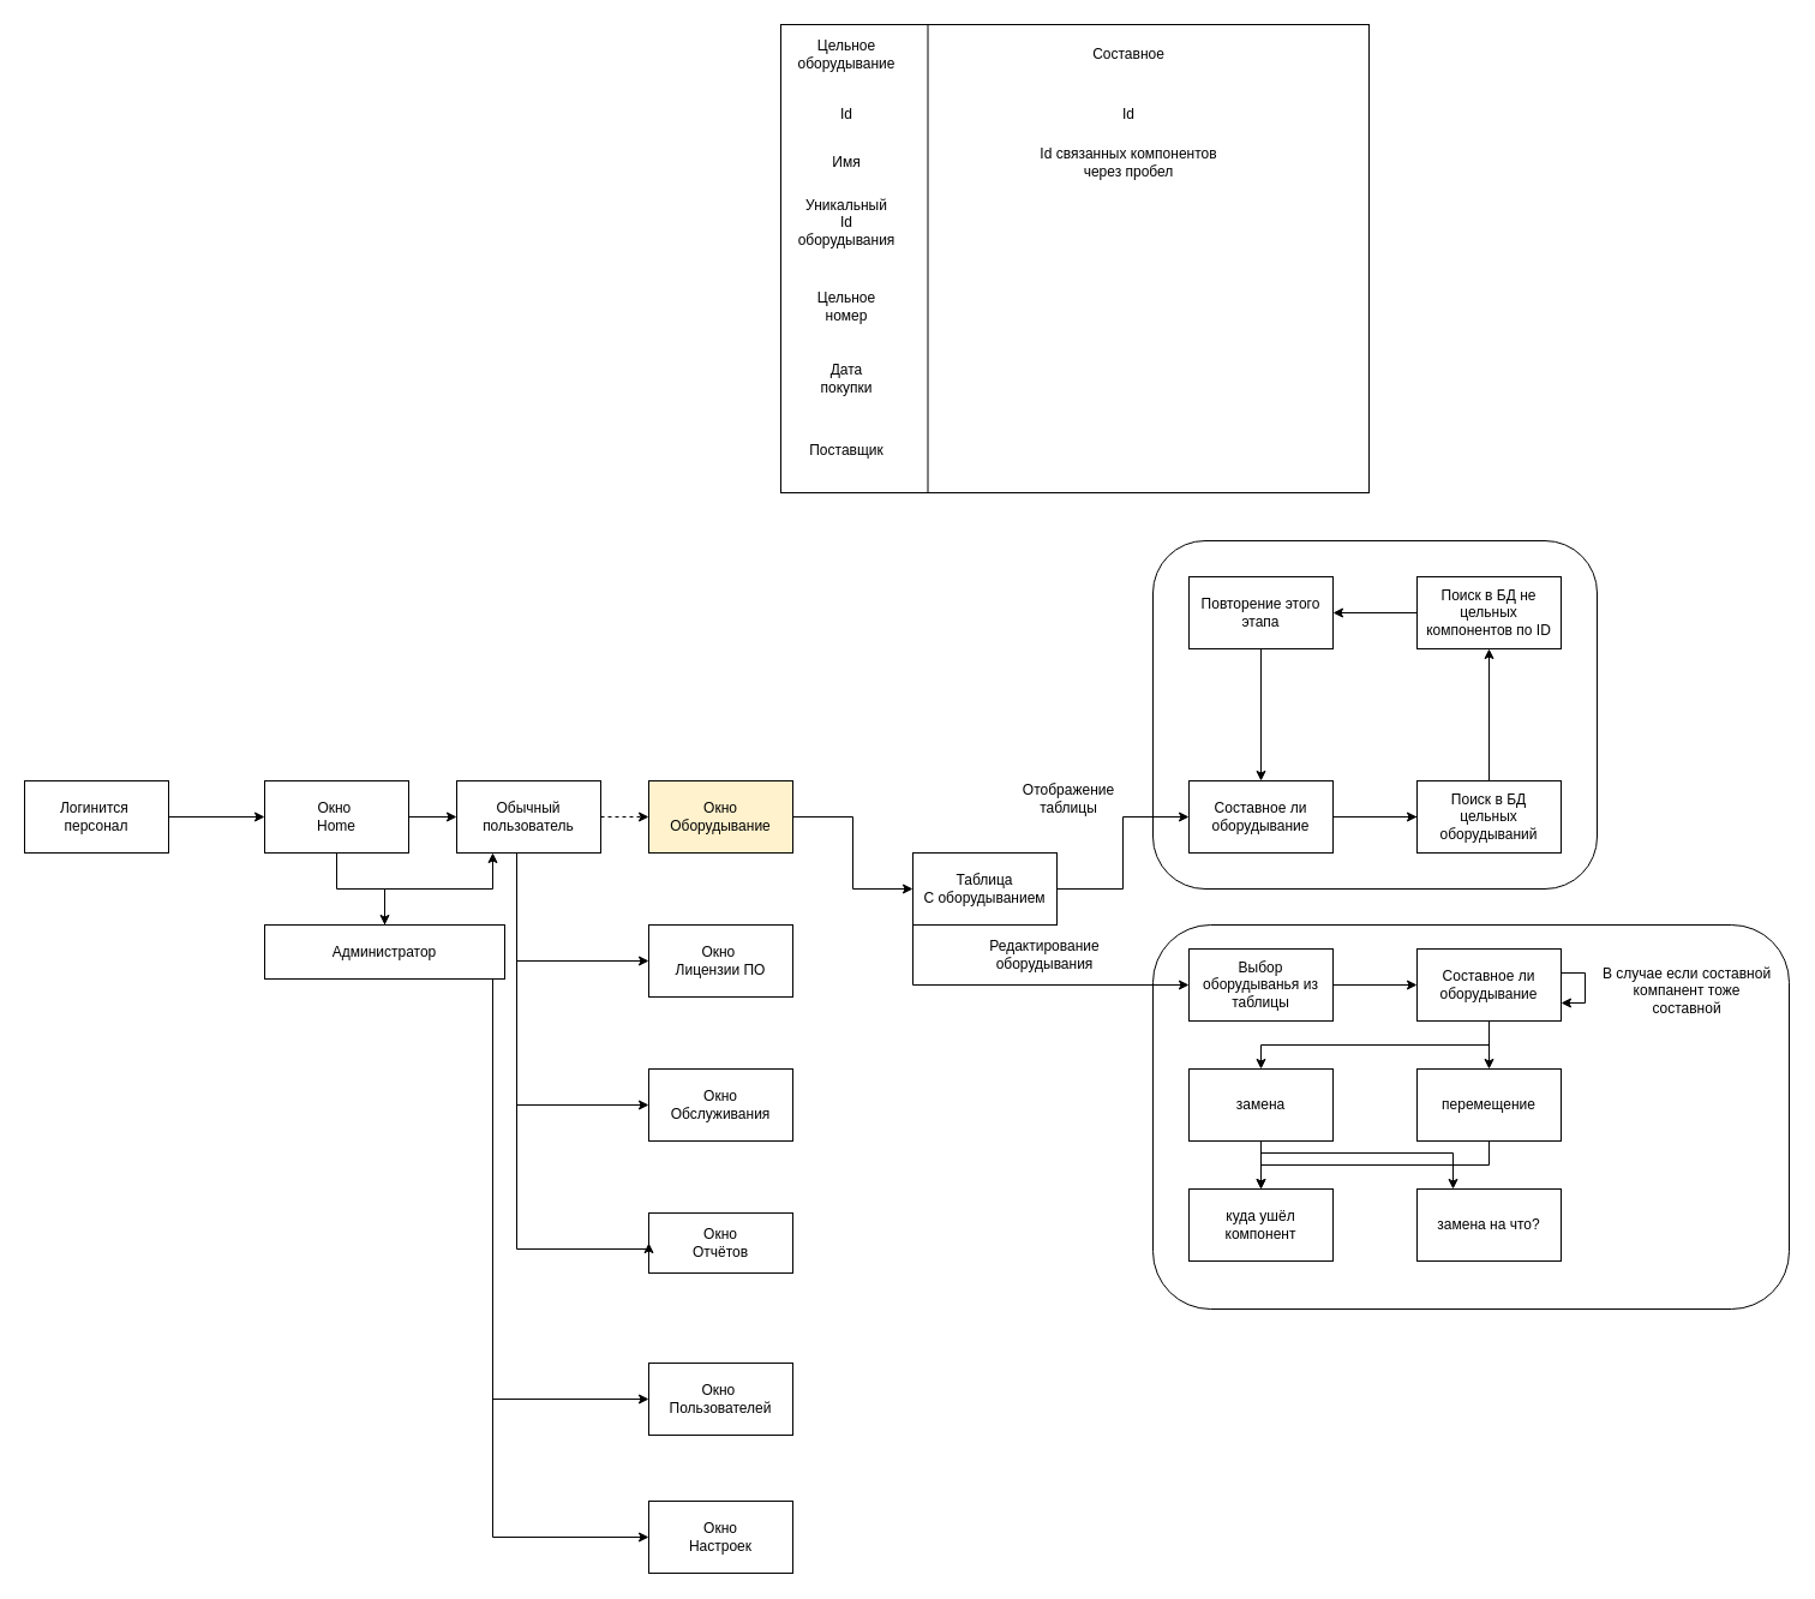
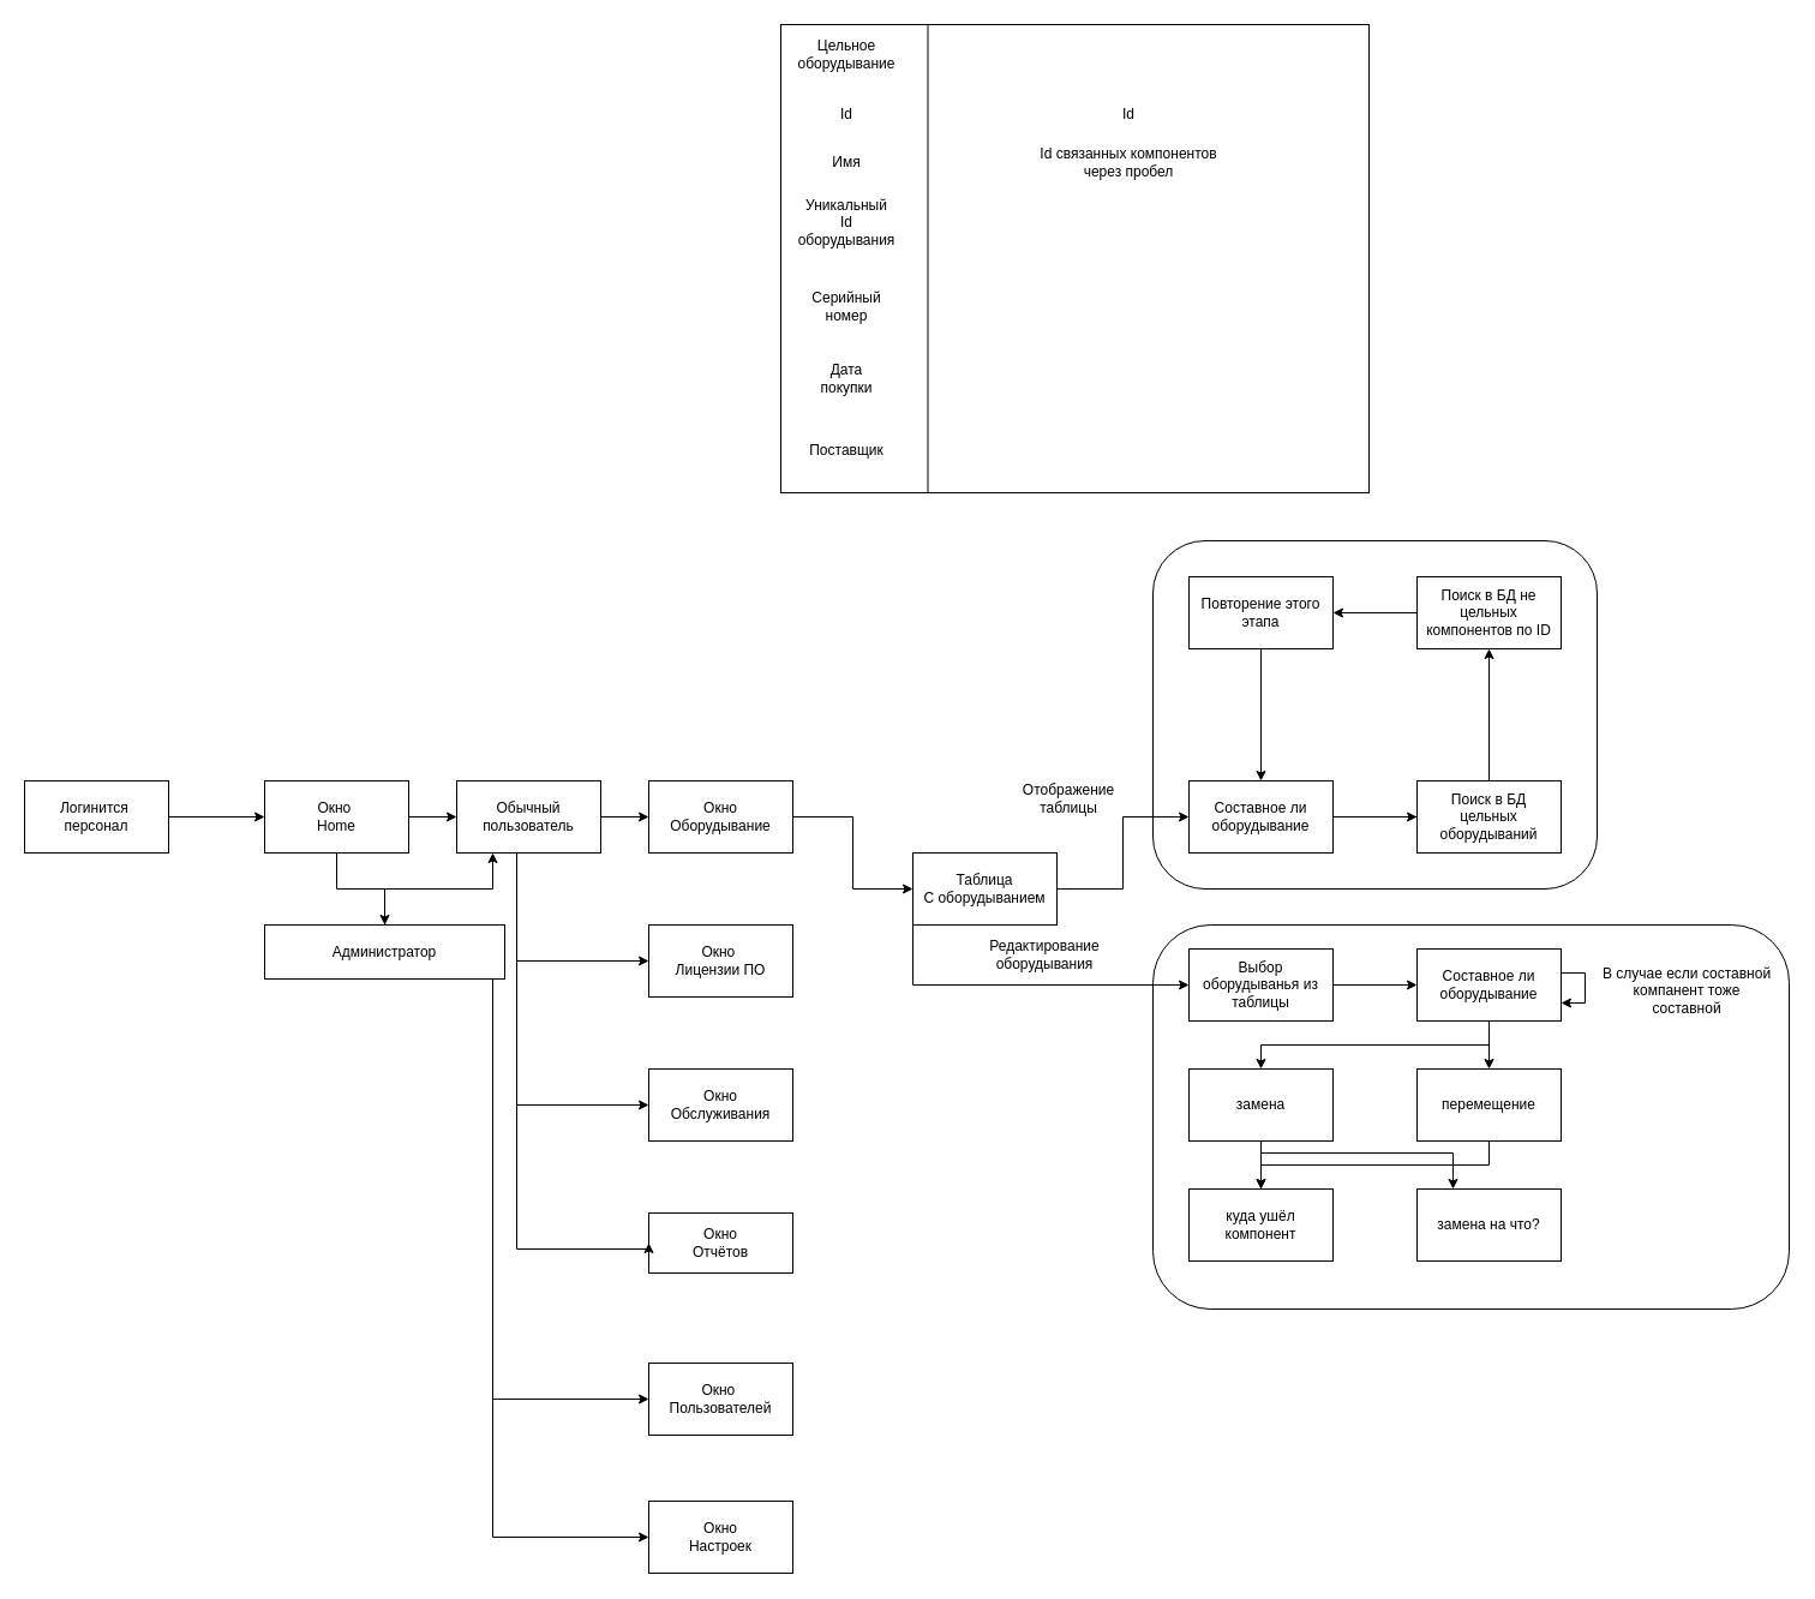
  <mxCell id="0" />
  <mxCell id="1" parent="0" />
  <mxCell id="2" value="" style="rounded=1;whiteSpace=wrap;html=1;" vertex="1" parent="1"><mxGeometry x="960" y="770" width="530" height="320" as="geometry" /></mxCell>
  <mxCell id="3" value="" style="rounded=1;whiteSpace=wrap;html=1;" vertex="1" parent="1"><mxGeometry x="960" y="450" width="370" height="290" as="geometry" /></mxCell>
  <mxCell id="4" style="edgeStyle=orthogonalEdgeStyle;rounded=0;orthogonalLoop=1;jettySize=auto;html=1;entryX=0;entryY=0.5;entryDx=0;entryDy=0;" edge="1" parent="1" source="5" target="8"><mxGeometry relative="1" as="geometry" /></mxCell>
  <mxCell id="5" value="Логинится&amp;nbsp;&lt;div&gt;персонал&lt;/div&gt;" style="rounded=0;whiteSpace=wrap;html=1;" vertex="1" parent="1"><mxGeometry x="20" y="650" width="120" height="60" as="geometry" /></mxCell>
  <mxCell id="6" style="edgeStyle=orthogonalEdgeStyle;rounded=0;orthogonalLoop=1;jettySize=auto;html=1;entryX=0;entryY=0.5;entryDx=0;entryDy=0;" edge="1" parent="1" source="8" target="22"><mxGeometry relative="1" as="geometry" /></mxCell>
  <mxCell id="7" style="edgeStyle=orthogonalEdgeStyle;rounded=0;orthogonalLoop=1;jettySize=auto;html=1;entryX=0.5;entryY=0;entryDx=0;entryDy=0;" edge="1" parent="1" source="8" target="17"><mxGeometry relative="1" as="geometry" /></mxCell>
  <mxCell id="8" value="Окно&amp;nbsp;&lt;div&gt;Home&lt;/div&gt;" style="rounded=0;whiteSpace=wrap;html=1;" vertex="1" parent="1"><mxGeometry x="220" y="650" width="120" height="60" as="geometry" /></mxCell>
  <mxCell id="9" style="edgeStyle=orthogonalEdgeStyle;rounded=0;orthogonalLoop=1;jettySize=auto;html=1;entryX=0;entryY=0.5;entryDx=0;entryDy=0;" edge="1" parent="1" source="10" target="27"><mxGeometry relative="1" as="geometry" /></mxCell>
- <mxCell id="10" value="Окно&lt;br&gt;Оборудывание" style="rounded=0;whiteSpace=wrap;html=1;fillColor=#fff2cc;" vertex="1" parent="1"><mxGeometry x="540" y="650" width="120" height="60" as="geometry" /></mxCell>
+ <mxCell id="10" value="Окно&lt;br&gt;Оборудывание" style="rounded=0;whiteSpace=wrap;html=1;" vertex="1" parent="1"><mxGeometry x="540" y="650" width="120" height="60" as="geometry" /></mxCell>
  <mxCell id="11" value="Окно&amp;nbsp;&lt;div&gt;Лицензии ПО&lt;/div&gt;" style="rounded=0;whiteSpace=wrap;html=1;" vertex="1" parent="1"><mxGeometry x="540" y="770" width="120" height="60" as="geometry" /></mxCell>
  <mxCell id="12" value="Окно&lt;div&gt;Обслуживания&lt;/div&gt;" style="rounded=0;whiteSpace=wrap;html=1;" vertex="1" parent="1"><mxGeometry x="540" y="890" width="120" height="60" as="geometry" /></mxCell>
  <mxCell id="13" value="Окно&lt;br&gt;Отчётов" style="rounded=0;whiteSpace=wrap;html=1;" vertex="1" parent="1"><mxGeometry x="540" y="1010" width="120" height="50" as="geometry" /></mxCell>
  <mxCell id="14" style="edgeStyle=orthogonalEdgeStyle;rounded=0;orthogonalLoop=1;jettySize=auto;html=1;entryX=0.25;entryY=1;entryDx=0;entryDy=0;" edge="1" parent="1" source="17" target="22"><mxGeometry relative="1" as="geometry" /></mxCell>
  <mxCell id="15" style="edgeStyle=orthogonalEdgeStyle;rounded=0;orthogonalLoop=1;jettySize=auto;html=1;entryX=0;entryY=0.5;entryDx=0;entryDy=0;" edge="1" parent="1" source="17" target="23"><mxGeometry relative="1" as="geometry"><Array as="points"><mxPoint x="410" y="800" /><mxPoint x="410" y="1165" /></Array></mxGeometry></mxCell>
  <mxCell id="16" style="edgeStyle=orthogonalEdgeStyle;rounded=0;orthogonalLoop=1;jettySize=auto;html=1;entryX=0;entryY=0.5;entryDx=0;entryDy=0;" edge="1" parent="1" source="17" target="24"><mxGeometry relative="1" as="geometry"><Array as="points"><mxPoint x="410" y="800" /><mxPoint x="410" y="1280" /></Array></mxGeometry></mxCell>
  <mxCell id="17" value="Администратор" style="rounded=0;whiteSpace=wrap;html=1;" vertex="1" parent="1"><mxGeometry x="220" y="770" width="200" height="45" as="geometry" /></mxCell>
- <mxCell id="18" style="edgeStyle=orthogonalEdgeStyle;rounded=0;orthogonalLoop=1;jettySize=auto;html=1;entryX=0;entryY=0.5;entryDx=0;entryDy=0;dashed=1;" edge="1" parent="1" source="22" target="10"><mxGeometry relative="1" as="geometry" /></mxCell>
+ <mxCell id="18" style="edgeStyle=orthogonalEdgeStyle;rounded=0;orthogonalLoop=1;jettySize=auto;html=1;entryX=0;entryY=0.5;entryDx=0;entryDy=0;" edge="1" parent="1" source="22" target="10"><mxGeometry relative="1" as="geometry" /></mxCell>
  <mxCell id="19" style="edgeStyle=orthogonalEdgeStyle;rounded=0;orthogonalLoop=1;jettySize=auto;html=1;entryX=0;entryY=0.5;entryDx=0;entryDy=0;" edge="1" parent="1" source="22" target="11"><mxGeometry relative="1" as="geometry"><Array as="points"><mxPoint x="430" y="800" /></Array></mxGeometry></mxCell>
  <mxCell id="20" style="edgeStyle=orthogonalEdgeStyle;rounded=0;orthogonalLoop=1;jettySize=auto;html=1;entryX=0;entryY=0.5;entryDx=0;entryDy=0;" edge="1" parent="1" source="22" target="12"><mxGeometry relative="1" as="geometry"><Array as="points"><mxPoint x="430" y="920" /></Array></mxGeometry></mxCell>
  <mxCell id="21" style="edgeStyle=orthogonalEdgeStyle;rounded=0;orthogonalLoop=1;jettySize=auto;html=1;entryX=0;entryY=0.5;entryDx=0;entryDy=0;" edge="1" parent="1" source="22" target="13"><mxGeometry relative="1" as="geometry"><Array as="points"><mxPoint x="430" y="1040" /></Array></mxGeometry></mxCell>
  <mxCell id="22" value="Обычный пользователь" style="rounded=0;whiteSpace=wrap;html=1;" vertex="1" parent="1"><mxGeometry x="380" y="650" width="120" height="60" as="geometry" /></mxCell>
  <mxCell id="23" value="Окно&amp;nbsp;&lt;div&gt;Пользователей&lt;/div&gt;" style="rounded=0;whiteSpace=wrap;html=1;" vertex="1" parent="1"><mxGeometry x="540" y="1135" width="120" height="60" as="geometry" /></mxCell>
  <mxCell id="24" value="Окно &lt;br&gt;Настроек" style="rounded=0;whiteSpace=wrap;html=1;" vertex="1" parent="1"><mxGeometry x="540" y="1250" width="120" height="60" as="geometry" /></mxCell>
  <mxCell id="25" style="edgeStyle=orthogonalEdgeStyle;rounded=0;orthogonalLoop=1;jettySize=auto;html=1;" edge="1" parent="1" source="27" target="30"><mxGeometry relative="1" as="geometry" /></mxCell>
  <mxCell id="26" style="edgeStyle=orthogonalEdgeStyle;rounded=0;orthogonalLoop=1;jettySize=auto;html=1;entryX=0;entryY=0.5;entryDx=0;entryDy=0;" edge="1" parent="1" source="27" target="38"><mxGeometry relative="1" as="geometry"><Array as="points"><mxPoint x="760" y="820" /></Array></mxGeometry></mxCell>
  <mxCell id="27" value="Таблица&lt;div&gt;С оборудыванием&lt;/div&gt;" style="rounded=0;whiteSpace=wrap;html=1;" vertex="1" parent="1"><mxGeometry x="760" y="710" width="120" height="60" as="geometry" /></mxCell>
  <mxCell id="28" style="edgeStyle=orthogonalEdgeStyle;rounded=0;orthogonalLoop=1;jettySize=auto;html=1;entryX=0;entryY=0.5;entryDx=0;entryDy=0;" edge="1" parent="1" source="30" target="31"><mxGeometry relative="1" as="geometry" /></mxCell>
  <mxCell id="29" style="edgeStyle=orthogonalEdgeStyle;rounded=0;orthogonalLoop=1;jettySize=auto;html=1;entryX=0.5;entryY=1;entryDx=0;entryDy=0;" edge="1" parent="1" source="30" target="33"><mxGeometry relative="1" as="geometry" /></mxCell>
  <mxCell id="30" value="Составное ли оборудывание" style="rounded=0;whiteSpace=wrap;html=1;" vertex="1" parent="1"><mxGeometry x="990" y="650" width="120" height="60" as="geometry" /></mxCell>
  <mxCell id="31" value="Поиск в БД&lt;div&gt;цельных оборудываний&lt;/div&gt;" style="rounded=0;whiteSpace=wrap;html=1;" vertex="1" parent="1"><mxGeometry x="1180" y="650" width="120" height="60" as="geometry" /></mxCell>
  <mxCell id="32" style="edgeStyle=orthogonalEdgeStyle;rounded=0;orthogonalLoop=1;jettySize=auto;html=1;entryX=1;entryY=0.5;entryDx=0;entryDy=0;" edge="1" parent="1" source="33" target="35"><mxGeometry relative="1" as="geometry" /></mxCell>
  <mxCell id="33" value="Поиск в БД не цельных компонентов по ID" style="rounded=0;whiteSpace=wrap;html=1;" vertex="1" parent="1"><mxGeometry x="1180" y="480" width="120" height="60" as="geometry" /></mxCell>
  <mxCell id="34" style="edgeStyle=orthogonalEdgeStyle;rounded=0;orthogonalLoop=1;jettySize=auto;html=1;entryX=0.5;entryY=0;entryDx=0;entryDy=0;" edge="1" parent="1" source="35" target="30"><mxGeometry relative="1" as="geometry" /></mxCell>
  <mxCell id="35" value="Повторение этого этапа" style="rounded=0;whiteSpace=wrap;html=1;" vertex="1" parent="1"><mxGeometry x="990" y="480" width="120" height="60" as="geometry" /></mxCell>
  <mxCell id="36" value="Отображение таблицы" style="text;html=1;align=center;verticalAlign=middle;whiteSpace=wrap;rounded=0;" vertex="1" parent="1"><mxGeometry x="860" y="650" width="60" height="30" as="geometry" /></mxCell>
  <mxCell id="37" style="edgeStyle=orthogonalEdgeStyle;rounded=0;orthogonalLoop=1;jettySize=auto;html=1;entryX=0;entryY=0.5;entryDx=0;entryDy=0;" edge="1" parent="1" source="38" target="42"><mxGeometry relative="1" as="geometry" /></mxCell>
  <mxCell id="38" value="Выбор оборудыванья из таблицы" style="rounded=0;whiteSpace=wrap;html=1;" vertex="1" parent="1"><mxGeometry x="990" y="790" width="120" height="60" as="geometry" /></mxCell>
  <mxCell id="39" value="Редактирование оборудывания" style="text;html=1;align=center;verticalAlign=middle;whiteSpace=wrap;rounded=0;" vertex="1" parent="1"><mxGeometry x="840" y="780" width="60" height="30" as="geometry" /></mxCell>
  <mxCell id="40" style="edgeStyle=orthogonalEdgeStyle;rounded=0;orthogonalLoop=1;jettySize=auto;html=1;" edge="1" parent="1" source="42" target="44"><mxGeometry relative="1" as="geometry" /></mxCell>
  <mxCell id="41" style="edgeStyle=orthogonalEdgeStyle;rounded=0;orthogonalLoop=1;jettySize=auto;html=1;entryX=0.5;entryY=0;entryDx=0;entryDy=0;" edge="1" parent="1" source="42" target="47"><mxGeometry relative="1" as="geometry"><Array as="points"><mxPoint x="1240" y="870" /><mxPoint x="1050" y="870" /></Array></mxGeometry></mxCell>
  <mxCell id="42" value="Составное ли оборудывание" style="rounded=0;whiteSpace=wrap;html=1;" vertex="1" parent="1"><mxGeometry x="1180" y="790" width="120" height="60" as="geometry" /></mxCell>
  <mxCell id="43" style="edgeStyle=orthogonalEdgeStyle;rounded=0;orthogonalLoop=1;jettySize=auto;html=1;entryX=0.5;entryY=0;entryDx=0;entryDy=0;" edge="1" parent="1" source="44" target="48"><mxGeometry relative="1" as="geometry"><Array as="points"><mxPoint x="1240" y="970" /><mxPoint x="1050" y="970" /></Array></mxGeometry></mxCell>
  <mxCell id="44" value="перемещение" style="rounded=0;whiteSpace=wrap;html=1;" vertex="1" parent="1"><mxGeometry x="1180" y="890" width="120" height="60" as="geometry" /></mxCell>
  <mxCell id="45" style="edgeStyle=orthogonalEdgeStyle;rounded=0;orthogonalLoop=1;jettySize=auto;html=1;entryX=0.5;entryY=0;entryDx=0;entryDy=0;" edge="1" parent="1" source="47" target="48"><mxGeometry relative="1" as="geometry" /></mxCell>
  <mxCell id="46" style="edgeStyle=orthogonalEdgeStyle;rounded=0;orthogonalLoop=1;jettySize=auto;html=1;entryX=0.25;entryY=0;entryDx=0;entryDy=0;" edge="1" parent="1" source="47" target="49"><mxGeometry relative="1" as="geometry"><Array as="points"><mxPoint x="1050" y="960" /><mxPoint x="1210" y="960" /></Array></mxGeometry></mxCell>
  <mxCell id="47" value="замена" style="rounded=0;whiteSpace=wrap;html=1;" vertex="1" parent="1"><mxGeometry x="990" y="890" width="120" height="60" as="geometry" /></mxCell>
  <mxCell id="48" value="куда ушёл компонент" style="rounded=0;whiteSpace=wrap;html=1;" vertex="1" parent="1"><mxGeometry x="990" y="990" width="120" height="60" as="geometry" /></mxCell>
  <mxCell id="49" value="замена на что?" style="rounded=0;whiteSpace=wrap;html=1;" vertex="1" parent="1"><mxGeometry x="1180" y="990" width="120" height="60" as="geometry" /></mxCell>
  <mxCell id="50" style="edgeStyle=orthogonalEdgeStyle;rounded=0;orthogonalLoop=1;jettySize=auto;html=1;entryX=1;entryY=0.75;entryDx=0;entryDy=0;" edge="1" parent="1" source="42" target="42"><mxGeometry relative="1" as="geometry"><Array as="points"><mxPoint x="1320" y="810" /><mxPoint x="1320" y="835" /></Array></mxGeometry></mxCell>
  <mxCell id="51" value="В случае если составной компанент тоже составной" style="text;html=1;align=center;verticalAlign=middle;whiteSpace=wrap;rounded=0;" vertex="1" parent="1"><mxGeometry x="1330" y="810" width="150" height="30" as="geometry" /></mxCell>
  <mxCell id="52" value="" style="rounded=0;whiteSpace=wrap;html=1;" vertex="1" parent="1"><mxGeometry x="650" y="20" width="490" height="390" as="geometry" /></mxCell>
  <mxCell id="53" value="Цельное оборудывание" style="text;html=1;align=center;verticalAlign=middle;whiteSpace=wrap;rounded=0;" vertex="1" parent="1"><mxGeometry x="660" y="30" width="90" height="30" as="geometry" /></mxCell>
  <mxCell id="54" value="" style="endArrow=none;html=1;rounded=0;exitX=0.25;exitY=1;exitDx=0;exitDy=0;entryX=0.25;entryY=0;entryDx=0;entryDy=0;" edge="1" parent="1" source="52" target="52"><mxGeometry width="50" height="50" relative="1" as="geometry"><mxPoint x="850" y="130" as="sourcePoint" /><mxPoint x="900" y="80" as="targetPoint" /></mxGeometry></mxCell>
  <mxCell id="55" value="Id" style="text;html=1;align=center;verticalAlign=middle;whiteSpace=wrap;rounded=0;" vertex="1" parent="1"><mxGeometry x="675" y="80" width="60" height="30" as="geometry" /></mxCell>
  <mxCell id="56" value="Имя" style="text;html=1;align=center;verticalAlign=middle;whiteSpace=wrap;rounded=0;" vertex="1" parent="1"><mxGeometry x="675" y="120" width="60" height="30" as="geometry" /></mxCell>
  <mxCell id="57" value="Уникальный Id оборудывания" style="text;html=1;align=center;verticalAlign=middle;whiteSpace=wrap;rounded=0;" vertex="1" parent="1"><mxGeometry x="675" y="170" width="60" height="30" as="geometry" /></mxCell>
- <mxCell id="58" value="Цельное номер" style="text;html=1;align=center;verticalAlign=middle;whiteSpace=wrap;rounded=0;" vertex="1" parent="1"><mxGeometry x="675" y="240" width="60" height="30" as="geometry" /></mxCell>
+ <mxCell id="58" value="Серийный номер" style="text;html=1;align=center;verticalAlign=middle;whiteSpace=wrap;rounded=0;" vertex="1" parent="1"><mxGeometry x="675" y="240" width="60" height="30" as="geometry" /></mxCell>
  <mxCell id="59" value="Дата покупки" style="text;html=1;align=center;verticalAlign=middle;whiteSpace=wrap;rounded=0;" vertex="1" parent="1"><mxGeometry x="675" y="300" width="60" height="30" as="geometry" /></mxCell>
  <mxCell id="60" value="Поставщик" style="text;html=1;align=center;verticalAlign=middle;whiteSpace=wrap;rounded=0;" vertex="1" parent="1"><mxGeometry x="675" y="360" width="60" height="30" as="geometry" /></mxCell>
- <mxCell id="61" value="Составное" style="text;html=1;align=center;verticalAlign=middle;whiteSpace=wrap;rounded=0;" vertex="1" parent="1"><mxGeometry x="910" y="30" width="60" height="30" as="geometry" /></mxCell>
  <mxCell id="62" value="Id" style="text;html=1;align=center;verticalAlign=middle;whiteSpace=wrap;rounded=0;" vertex="1" parent="1"><mxGeometry x="910" y="80" width="60" height="30" as="geometry" /></mxCell>
  <mxCell id="63" value="Id связанных компонентов через пробел" style="text;html=1;align=center;verticalAlign=middle;whiteSpace=wrap;rounded=0;" vertex="1" parent="1"><mxGeometry x="855" y="120" width="170" height="30" as="geometry" /></mxCell>
